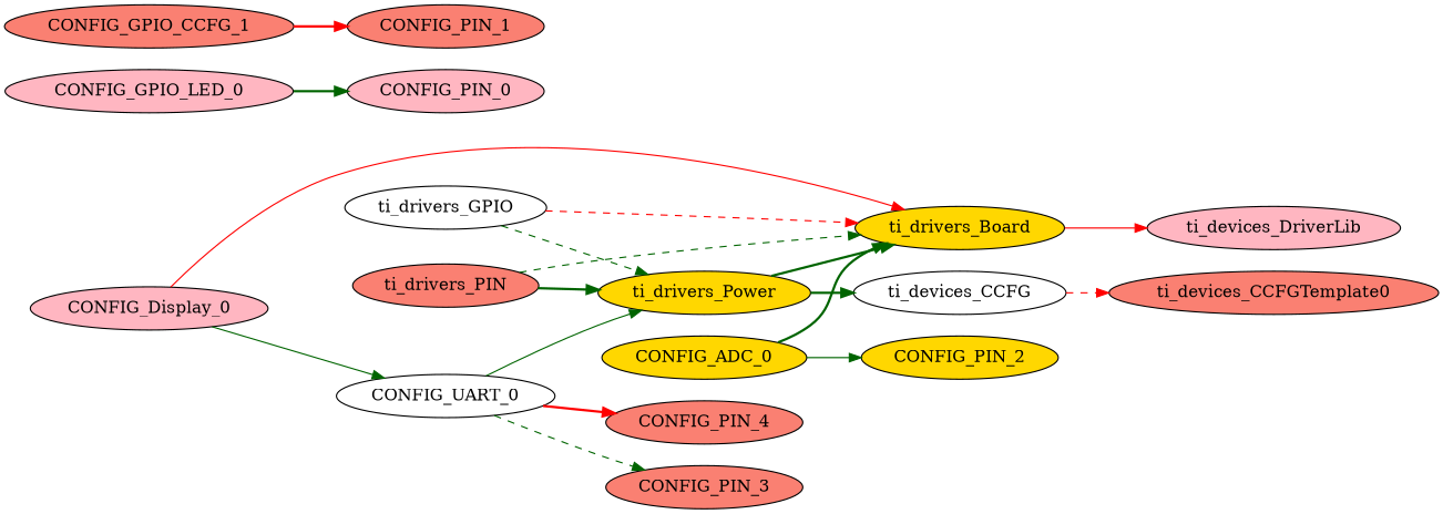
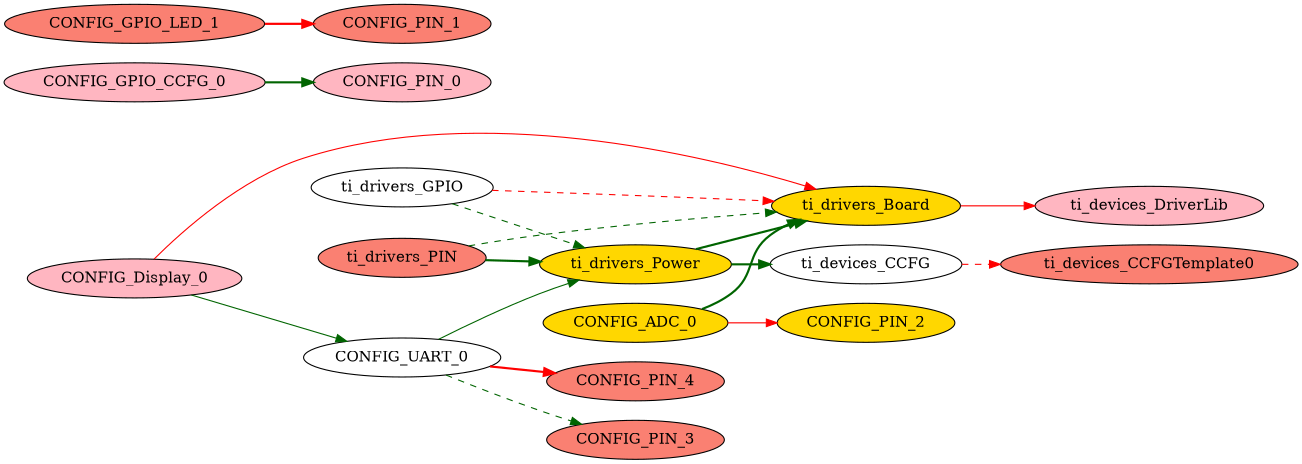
  digraph {
    rankdir=LR
    node [fillcolor=salmon style=filled]
    edge [color=darkgreen style=bold]
    ti_devices_CCFG [fillcolor=white]
    ti_devices_CCFGTemplate0
    CONFIG_Display_0 [fillcolor=lightpink]
    ti_drivers_Board [fillcolor=gold]
    CONFIG_UART_0 [fillcolor=white]
    ti_devices_DriverLib [fillcolor=lightpink]
    ti_drivers_Power [fillcolor=gold]
    CONFIG_PIN_3
    CONFIG_PIN_4
    CONFIG_ADC_0 [fillcolor=gold]
    CONFIG_PIN_2 [fillcolor=gold]
    ti_drivers_GPIO [fillcolor=white]
-   CONFIG_GPIO_LED_0 [fillcolor=lightpink]
+   CONFIG_GPIO_LED_0 [fillcolor=lightpink label=CONFIG_GPIO_CCFG_0]
    CONFIG_PIN_0 [fillcolor=lightpink]
-   CONFIG_GPIO_LED_1 [label=CONFIG_GPIO_CCFG_1]
+   CONFIG_GPIO_LED_1
    CONFIG_PIN_1
    ti_drivers_PIN
    ti_devices_CCFG -> ti_devices_CCFGTemplate0 [color=red style=dashed]
    CONFIG_Display_0 -> ti_drivers_Board [color=red style=solid]
    CONFIG_Display_0 -> CONFIG_UART_0 [style=solid]
    ti_drivers_Board -> ti_devices_DriverLib [color=red style=solid]
    CONFIG_UART_0 -> ti_drivers_Power [style=solid]
    CONFIG_UART_0 -> CONFIG_PIN_3 [style=dashed]
    CONFIG_UART_0 -> CONFIG_PIN_4 [color=red]
    ti_drivers_Power -> ti_devices_CCFG
    ti_drivers_Power -> ti_drivers_Board
    CONFIG_ADC_0 -> ti_drivers_Board
-   CONFIG_ADC_0 -> CONFIG_PIN_2 [style=solid]
+   CONFIG_ADC_0 -> CONFIG_PIN_2 [color=red style=solid]
    ti_drivers_GPIO -> ti_drivers_Board [color=red style=dashed]
    ti_drivers_GPIO -> ti_drivers_Power [style=dashed]
    CONFIG_GPIO_LED_0 -> CONFIG_PIN_0
    CONFIG_GPIO_LED_1 -> CONFIG_PIN_1 [color=red]
    ti_drivers_PIN -> ti_drivers_Board [style=dashed]
    ti_drivers_PIN -> ti_drivers_Power
  }
